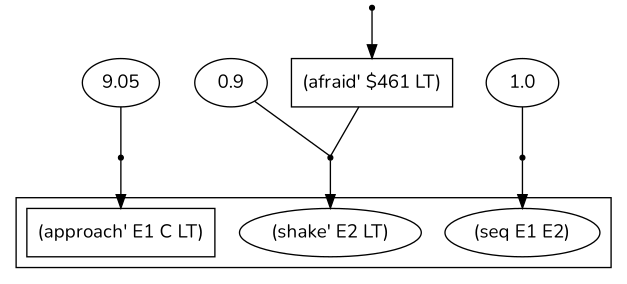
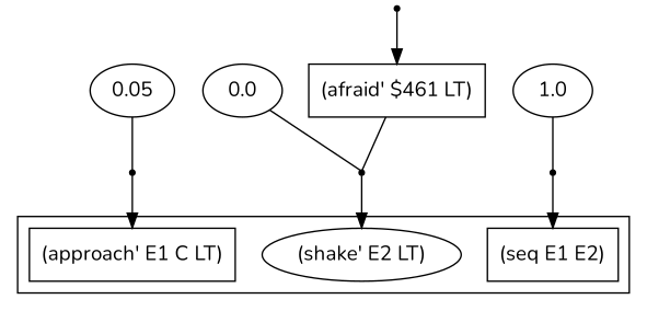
  digraph {
    fontname=Nunito
    rankdir=TB
    node [fontname=Nunito shape=point]
    edge [fontname=Nunito]
    n1 [label="(approach' E1 C LT)" shape=box]
    n2 [label="(shake' E2 LT)" shape=ellipse]
-   n3 [label="(seq E1 E2)" shape=ellipse]
-   n4 [label=9.05 shape=""]
+   n3 [label="(seq E1 E2)" shape=box]
+   n4 [label=0.05 shape=""]
    r0
-   n6 [label=0.9 shape=""]
+   n6 [label=0.0 shape=""]
    r1
    r2
    n9 [label="(afraid' $461 LT)" shape=box]
    n10 [label=1.0 shape=""]
    r3
    subgraph cluster_1 {
      n1
      n2
      n3
    }
    n4 -> r0 [arrowhead=none]
    r0 -> n1
    n6 -> r1 [arrowhead=none]
    r1 -> n2
    r2 -> n9
    n9 -> r1 [arrowhead=none]
    n10 -> r3 [arrowhead=none]
    r3 -> n3
  }
